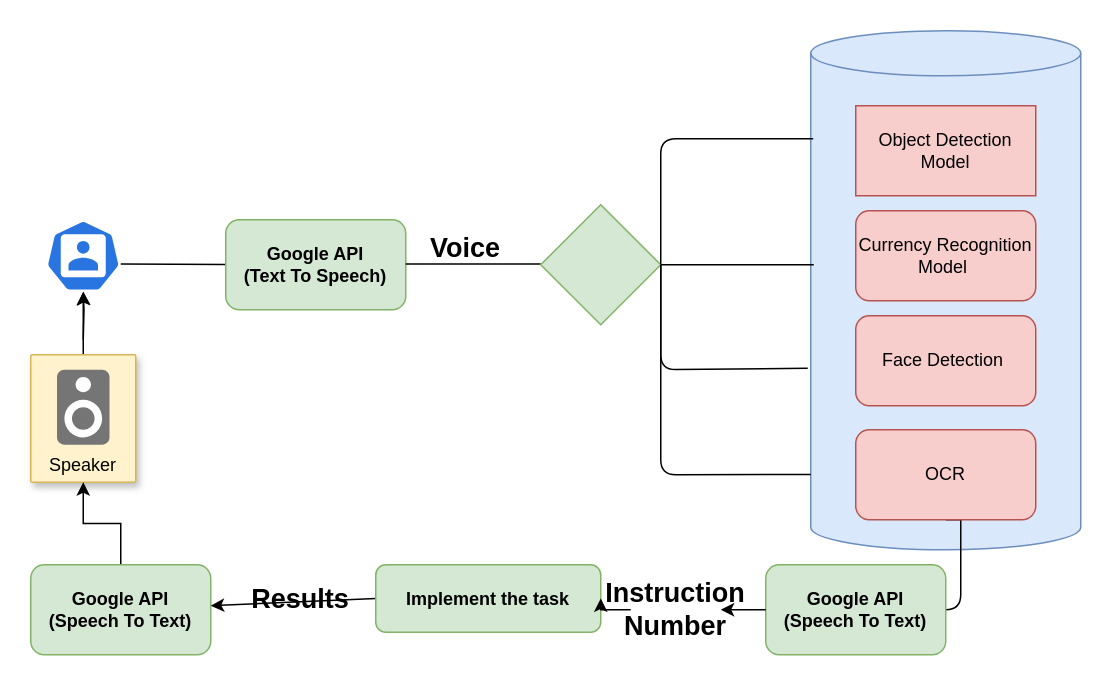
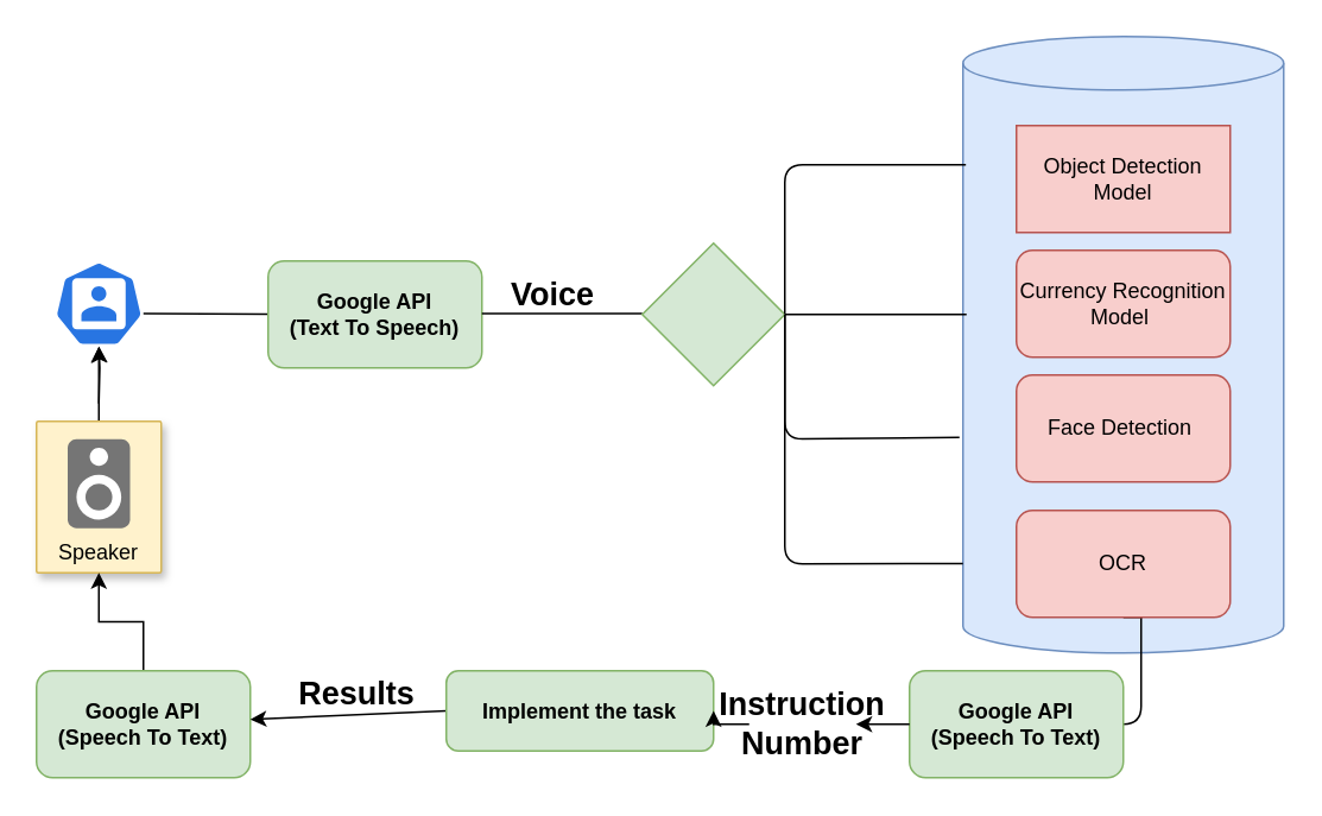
  <mxCell id="0" />
  <mxCell id="1" parent="0" />
  <mxCell id="2" value="" style="html=1;dashed=0;whitespace=wrap;fillColor=#2875E2;strokeColor=#ffffff;points=[[0.005,0.63,0],[0.1,0.2,0],[0.9,0.2,0],[0.5,0,0],[0.995,0.63,0],[0.72,0.99,0],[0.5,1,0],[0.28,0.99,0]];shape=mxgraph.kubernetes.icon;prIcon=user" parent="1" vertex="1"><mxGeometry x="30" y="146" width="50" height="48" as="geometry" /></mxCell>
  <mxCell id="3" value="" style="endArrow=none;html=1;" parent="1" target="4" edge="1"><mxGeometry width="50" height="50" relative="1" as="geometry"><mxPoint x="80" y="175.5" as="sourcePoint" /><mxPoint x="160" y="175.5" as="targetPoint" /></mxGeometry></mxCell>
  <mxCell id="4" value="Google API&lt;br&gt;(Text To Speech)" style="rounded=1;whiteSpace=wrap;html=1;fillColor=#d5e8d4;strokeColor=#82b366;fontStyle=1" parent="1" vertex="1"><mxGeometry x="150" y="146" width="120" height="60" as="geometry" /></mxCell>
  <mxCell id="5" value="" style="shape=cylinder3;whiteSpace=wrap;html=1;boundedLbl=1;backgroundOutline=1;size=15;fillColor=#dae8fc;strokeColor=#6c8ebf;" parent="1" vertex="1"><mxGeometry x="540" y="20" width="180" height="346" as="geometry" /></mxCell>
  <mxCell id="6" value="" style="endArrow=none;html=1;" parent="1" edge="1"><mxGeometry width="50" height="50" relative="1" as="geometry"><mxPoint x="270" y="175.5" as="sourcePoint" /><mxPoint x="360" y="175.5" as="targetPoint" /></mxGeometry></mxCell>
  <mxCell id="7" value="&lt;font style=&quot;font-size: 18px&quot;&gt;Voice&lt;/font&gt;" style="text;html=1;strokeColor=none;fillColor=none;align=center;verticalAlign=middle;whiteSpace=wrap;rounded=0;fontStyle=1" parent="1" vertex="1"><mxGeometry x="280" y="152" width="60" height="26" as="geometry" /></mxCell>
  <mxCell id="8" value="" style="rhombus;whiteSpace=wrap;html=1;fillColor=#d5e8d4;strokeColor=#82b366;" parent="1" vertex="1"><mxGeometry x="360" y="136" width="80" height="80" as="geometry" /></mxCell>
  <mxCell id="9" value="Object Detection Model" style="whiteSpace=wrap;html=1;fillColor=#f8cecc;strokeColor=#b85450;rounded=0;" parent="1" vertex="1"><mxGeometry x="570" y="70" width="120" height="60" as="geometry" /></mxCell>
  <mxCell id="10" value="Currency Recognition Model&amp;nbsp;" style="rounded=1;whiteSpace=wrap;html=1;fillColor=#f8cecc;strokeColor=#b85450;" parent="1" vertex="1"><mxGeometry x="570" y="140" width="120" height="60" as="geometry" /></mxCell>
  <mxCell id="11" value="Face Detection&amp;nbsp;" style="rounded=1;whiteSpace=wrap;html=1;fillColor=#f8cecc;strokeColor=#b85450;" parent="1" vertex="1"><mxGeometry x="570" y="210" width="120" height="60" as="geometry" /></mxCell>
  <mxCell id="12" value="" style="endArrow=none;html=1;entryX=0.009;entryY=0.208;entryDx=0;entryDy=0;entryPerimeter=0;" parent="1" target="5" edge="1"><mxGeometry width="50" height="50" relative="1" as="geometry"><mxPoint x="440" y="175.5" as="sourcePoint" /><mxPoint x="520" y="175.5" as="targetPoint" /><Array as="points"><mxPoint x="440" y="92" /></Array></mxGeometry></mxCell>
  <mxCell id="13" value="" style="endArrow=none;html=1;" parent="1" edge="1"><mxGeometry width="50" height="50" relative="1" as="geometry"><mxPoint x="440" y="176" as="sourcePoint" /><mxPoint x="542" y="176" as="targetPoint" /></mxGeometry></mxCell>
  <mxCell id="14" value="" style="endArrow=none;html=1;exitX=1;exitY=0.5;exitDx=0;exitDy=0;" parent="1" source="8" edge="1"><mxGeometry width="50" height="50" relative="1" as="geometry"><mxPoint x="490" y="286" as="sourcePoint" /><mxPoint x="538" y="245" as="targetPoint" /><Array as="points"><mxPoint x="440" y="246" /></Array></mxGeometry></mxCell>
  <mxCell id="15" value="" style="edgeStyle=orthogonalEdgeStyle;rounded=0;orthogonalLoop=1;jettySize=auto;html=1;" parent="1" target="2" edge="1"><mxGeometry relative="1" as="geometry"><mxPoint x="55" y="226" as="sourcePoint" /></mxGeometry></mxCell>
  <mxCell id="16" value="" style="edgeStyle=orthogonalEdgeStyle;rounded=0;orthogonalLoop=1;jettySize=auto;html=1;" parent="1" source="17" target="2" edge="1"><mxGeometry relative="1" as="geometry" /></mxCell>
  <mxCell id="17" value="Speaker" style="strokeColor=#d6b656;shadow=1;strokeWidth=1;rounded=1;absoluteArcSize=1;arcSize=2;labelPosition=center;verticalLabelPosition=middle;align=center;verticalAlign=bottom;spacingLeft=0;fontSize=12;whiteSpace=wrap;spacingBottom=2;fillColor=#fff2cc;" parent="1" vertex="1"><mxGeometry x="20" y="236" width="70" height="85" as="geometry" /></mxCell>
  <mxCell id="18" value="" style="dashed=0;connectable=0;html=1;fillColor=#757575;strokeColor=none;shape=mxgraph.gcp2.speaker;part=1;" parent="17" vertex="1"><mxGeometry x="0.5" width="35" height="50" relative="1" as="geometry"><mxPoint x="-17.5" y="10" as="offset" /></mxGeometry></mxCell>
  <mxCell id="19" value="" style="endArrow=none;html=1;fontSize=20;exitX=1;exitY=0.5;exitDx=0;exitDy=0;" parent="1" edge="1"><mxGeometry width="50" height="50" relative="1" as="geometry"><mxPoint x="610" y="406" as="sourcePoint" /><mxPoint x="640" y="320" as="targetPoint" /><Array as="points"><mxPoint x="640" y="406" /></Array></mxGeometry></mxCell>
  <mxCell id="20" value="" style="edgeStyle=orthogonalEdgeStyle;rounded=0;orthogonalLoop=1;jettySize=auto;html=1;" parent="1" source="21" target="17" edge="1"><mxGeometry relative="1" as="geometry" /></mxCell>
  <mxCell id="21" value="Google API&lt;br&gt;(Speech To Text)" style="rounded=1;whiteSpace=wrap;html=1;fillColor=#d5e8d4;strokeColor=#82b366;fontStyle=1" parent="1" vertex="1"><mxGeometry x="20" y="376" width="120" height="60" as="geometry" /></mxCell>
  <mxCell id="22" value="" style="endArrow=classic;html=1;fontSize=20;exitX=0;exitY=0.5;exitDx=0;exitDy=0;" parent="1" source="26" target="21" edge="1"><mxGeometry width="50" height="50" relative="1" as="geometry"><mxPoint x="480" y="406" as="sourcePoint" /><mxPoint x="590" y="366" as="targetPoint" /></mxGeometry></mxCell>
  <mxCell id="23" style="edgeStyle=orthogonalEdgeStyle;rounded=0;orthogonalLoop=1;jettySize=auto;html=1;exitX=0.5;exitY=1;exitDx=0;exitDy=0;" parent="1" source="24" edge="1"><mxGeometry relative="1" as="geometry"><mxPoint x="640" y="326" as="targetPoint" /></mxGeometry></mxCell>
  <mxCell id="24" value="OCR" style="rounded=1;whiteSpace=wrap;html=1;fillColor=#f8cecc;strokeColor=#b85450;" parent="1" vertex="1"><mxGeometry x="570" y="286" width="120" height="60" as="geometry" /></mxCell>
  <mxCell id="25" value="" style="endArrow=none;html=1;entryX=0;entryY=0.855;entryDx=0;entryDy=0;entryPerimeter=0;" parent="1" target="5" edge="1"><mxGeometry width="50" height="50" relative="1" as="geometry"><mxPoint x="440" y="176" as="sourcePoint" /><mxPoint x="530" y="316" as="targetPoint" /><Array as="points"><mxPoint x="440" y="316" /></Array></mxGeometry></mxCell>
  <mxCell id="26" value="Implement the task" style="rounded=1;whiteSpace=wrap;html=1;fillColor=#d5e8d4;strokeColor=#82b366;fontStyle=1" parent="1" vertex="1"><mxGeometry x="250" y="376" width="150" height="45" as="geometry" /></mxCell>
- <mxCell id="27" value="&lt;font style=&quot;font-size: 18px&quot;&gt;Results&lt;/font&gt;" style="text;html=1;strokeColor=none;fillColor=none;align=center;verticalAlign=middle;whiteSpace=wrap;rounded=0;fontStyle=1" parent="1" vertex="1"><mxGeometry x="170" y="386" width="60" height="26" as="geometry" /></mxCell>
+ <mxCell id="27" value="&lt;font style=&quot;font-size: 18px&quot;&gt;Results&lt;/font&gt;" style="text;html=1;strokeColor=none;fillColor=none;align=center;verticalAlign=middle;whiteSpace=wrap;rounded=0;fontStyle=1" parent="1" vertex="1"><mxGeometry x="170" y="376" width="60" height="26" as="geometry" /></mxCell>
  <mxCell id="28" value="" style="edgeStyle=orthogonalEdgeStyle;rounded=0;orthogonalLoop=1;jettySize=auto;html=1;" parent="1" source="30" target="26" edge="1"><mxGeometry relative="1" as="geometry" /></mxCell>
  <mxCell id="29" value="Google API&lt;br&gt;(Speech To Text)" style="rounded=1;whiteSpace=wrap;html=1;fillColor=#d5e8d4;strokeColor=#82b366;fontStyle=1" parent="1" vertex="1"><mxGeometry x="510" y="376" width="120" height="60" as="geometry" /></mxCell>
  <mxCell id="30" value="&lt;span style=&quot;font-size: 18px&quot;&gt;Instruction Number&lt;/span&gt;" style="text;html=1;strokeColor=none;fillColor=none;align=center;verticalAlign=middle;whiteSpace=wrap;rounded=0;fontStyle=1" parent="1" vertex="1"><mxGeometry x="420" y="393" width="60" height="26" as="geometry" /></mxCell>
  <mxCell id="31" value="" style="edgeStyle=orthogonalEdgeStyle;rounded=0;orthogonalLoop=1;jettySize=auto;html=1;" parent="1" source="29" target="30" edge="1"><mxGeometry relative="1" as="geometry"><mxPoint x="510" y="406" as="sourcePoint" /><mxPoint x="370" y="406" as="targetPoint" /></mxGeometry></mxCell>
